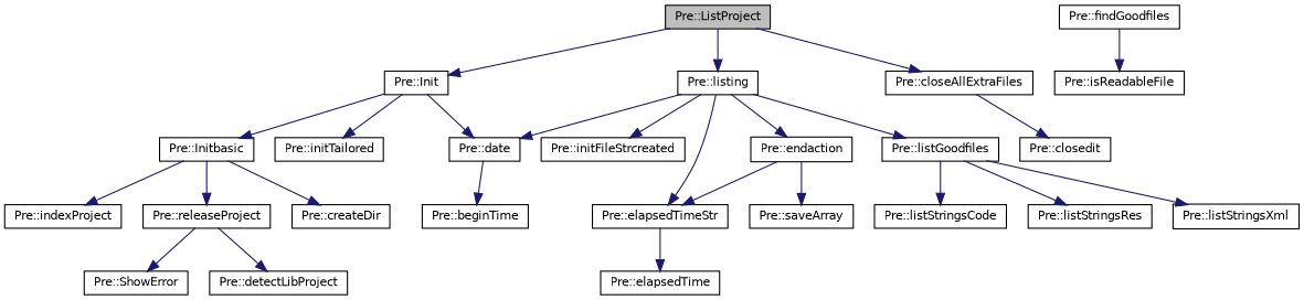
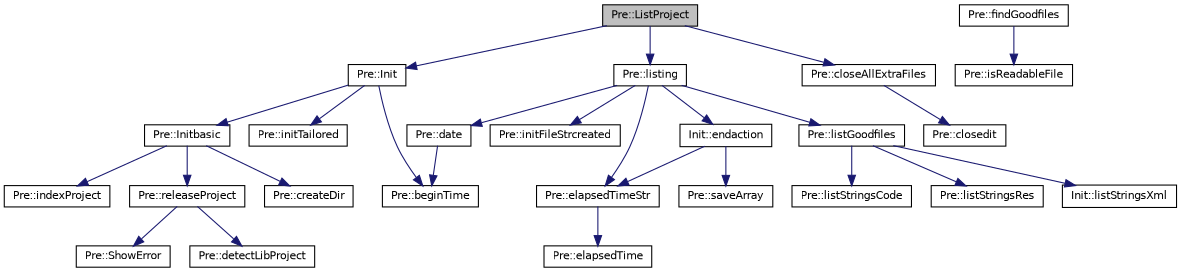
  digraph {
    rankdir=TB
    node [color=black fillcolor=white fontname=Helvetica fontsize=10 shape=record style=filled]
    edge [color=midnightblue fontname=Helvetica fontsize=10 labelfontname=Helvetica labelfontsize=10 style=solid]
    n1 [fillcolor=grey75 fontcolor=black height=0.2 label="Pre::ListProject" width=0.4]
    n2 [height=0.2 label="Pre::Init" width=0.4]
    n3 [height=0.2 label="Pre::closeAllExtraFiles" width=0.4]
    n4 [height=0.2 label="Pre::listing" width=0.4]
    n5 [height=0.2 label="Pre::Initbasic" width=0.4]
    n6 [height=0.2 label="Pre::initTailored" width=0.4]
    n7 [height=0.2 label="Pre::beginTime" width=0.4]
    n8 [height=0.2 label="Pre::closedit" width=0.4]
    n9 [height=0.2 label="Pre::initFileStrcreated" width=0.4]
    n10 [height=0.2 label="Pre::date" width=0.4]
    n11 [height=0.2 label="Pre::elapsedTimeStr" width=0.4]
    n12 [height=0.2 label="Pre::listGoodfiles" width=0.4]
-   n13 [height=0.2 label="Pre::endaction" width=0.4]
+   n13 [height=0.2 label="Init::endaction" width=0.4]
    n14 [height=0.2 label="Pre::indexProject" width=0.4]
    n15 [height=0.2 label="Pre::releaseProject" width=0.4]
    n16 [height=0.2 label="Pre::createDir" width=0.4]
    n17 [height=0.2 label="Pre::ShowError" width=0.4]
    n18 [height=0.2 label="Pre::detectLibProject" width=0.4]
    n19 [height=0.2 label="Pre::findGoodfiles" width=0.4]
    n20 [height=0.2 label="Pre::isReadableFile" width=0.4]
    n21 [height=0.2 label="Pre::elapsedTime" width=0.4]
    n22 [height=0.2 label="Pre::listStringsCode" width=0.4]
    n23 [height=0.2 label="Pre::listStringsRes" width=0.4]
-   n24 [height=0.2 label="Pre::listStringsXml" width=0.4]
+   n24 [height=0.2 label="Init::listStringsXml" width=0.4]
    n25 [height=0.2 label="Pre::saveArray" width=0.4]
    n1 -> n2
    n1 -> n3
    n1 -> n4
    n2 -> n5
    n2 -> n6
-   n2 -> n10
+   n2 -> n7
    n3 -> n8
    n4 -> n9
    n4 -> n10
    n4 -> n11
    n4 -> n12
    n4 -> n13
    n5 -> n14
    n5 -> n15
    n5 -> n16
    n10 -> n7
    n11 -> n21
    n12 -> n22
    n12 -> n23
    n12 -> n24
    n13 -> n11
    n13 -> n25
    n15 -> n17
    n15 -> n18
    n19 -> n20
  }
